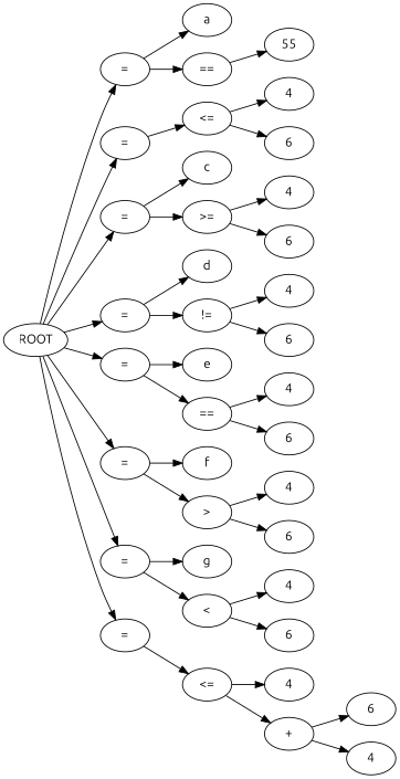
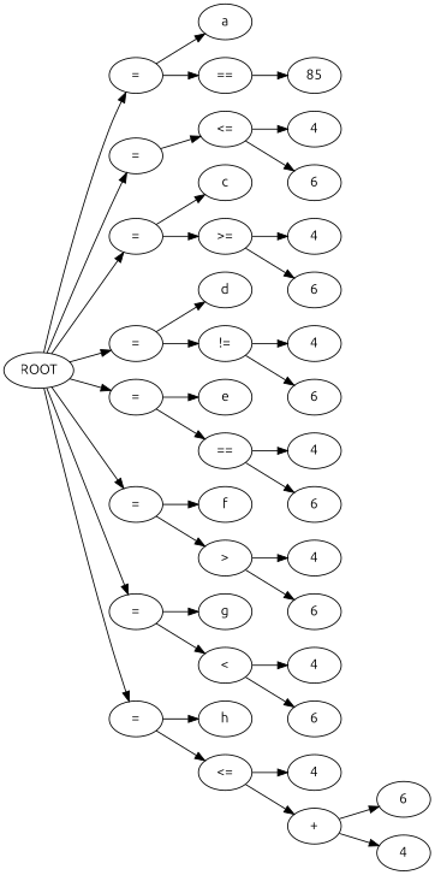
  strict digraph {
    fontname=Ubuntu
    rankdir=LR
    node [fontname=Ubuntu]
    edge [fontname=Ubuntu]
    n1 [label="="]
    n2 [label=a]
    n3 [label="=="]
-   n4 [label=55]
+   n4 [label=85]
    n5 [label="="]
    n6 [label="<="]
    n7 [label=4]
    n8 [label=6]
    n9 [label="="]
    n10 [label=c]
    n11 [label=">="]
    n12 [label=4]
    n13 [label=6]
    n14 [label="="]
    n15 [label=d]
    n16 [label="!="]
    n17 [label=4]
    n18 [label=6]
    n19 [label="="]
    n20 [label=e]
    n21 [label="=="]
    n22 [label=4]
    n23 [label=6]
    n24 [label="="]
    n25 [label=f]
    n26 [label=">"]
    n27 [label=4]
    n28 [label=6]
    n29 [label="="]
    n30 [label=g]
    n31 [label="<"]
    n32 [label=4]
    n33 [label=6]
    n34 [label="="]
+   n35 [label=h]
    n36 [label="<="]
    n37 [label=4]
    n38 [label="+"]
    ROOT
    n40 [label=6]
    n41 [label=4]
    n1 -> n2
    n1 -> n3
    n3 -> n4
    n5 -> n6
    n6 -> n7
    n6 -> n8
    n9 -> n10
    n9 -> n11
    n11 -> n12
    n11 -> n13
    n14 -> n15
    n14 -> n16
    n16 -> n17
    n16 -> n18
    n19 -> n20
    n19 -> n21
    n21 -> n22
    n21 -> n23
    n24 -> n25
    n24 -> n26
    n26 -> n27
    n26 -> n28
    n29 -> n30
    n29 -> n31
    n31 -> n32
    n31 -> n33
+   n34 -> n35
    n34 -> n36
    n36 -> n37
    n36 -> n38
    n38 -> n40
    n38 -> n41
    ROOT -> n1
    ROOT -> n5
    ROOT -> n9
    ROOT -> n14
    ROOT -> n19
    ROOT -> n24
    ROOT -> n29
    ROOT -> n34
  }
